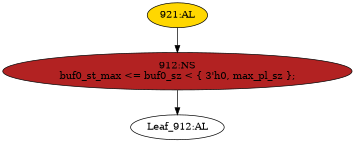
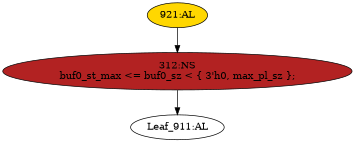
  strict digraph {
    node [style=filled]
    edge [cond="[]" lineno=None]
-   n1 [ast="<pyverilog.vparser.ast.NonblockingSubstitution object at 0x7fae5e1c9a90>" fillcolor=firebrick label="912:NS\nbuf0_st_max <= buf0_sz < { 3'h0, max_pl_sz };" statements="[<pyverilog.vparser.ast.NonblockingSubstitution object at 0x7fae5e1c9a90>]" typ=NonblockingSubstitution]
-   n2 [def_var="['buf0_st_max']" label="Leaf_912:AL" style=""]
+   n1 [ast="<pyverilog.vparser.ast.NonblockingSubstitution object at 0x7fae5e1c9a90>" fillcolor=firebrick label="312:NS\nbuf0_st_max <= buf0_sz < { 3'h0, max_pl_sz };" statements="[<pyverilog.vparser.ast.NonblockingSubstitution object at 0x7fae5e1c9a90>]" typ=NonblockingSubstitution]
+   n2 [def_var="['buf0_st_max']" label="Leaf_911:AL" style=""]
    n3 [ast="<pyverilog.vparser.ast.Always object at 0x7fae5e1c9cd0>" clk_sens=True fillcolor=gold label="921:AL" sens="['clk']" statements="[]" typ=Always use_var="['max_pl_sz', 'buf0_sz']"]
    n1 -> n2
    n3 -> n1
  }
